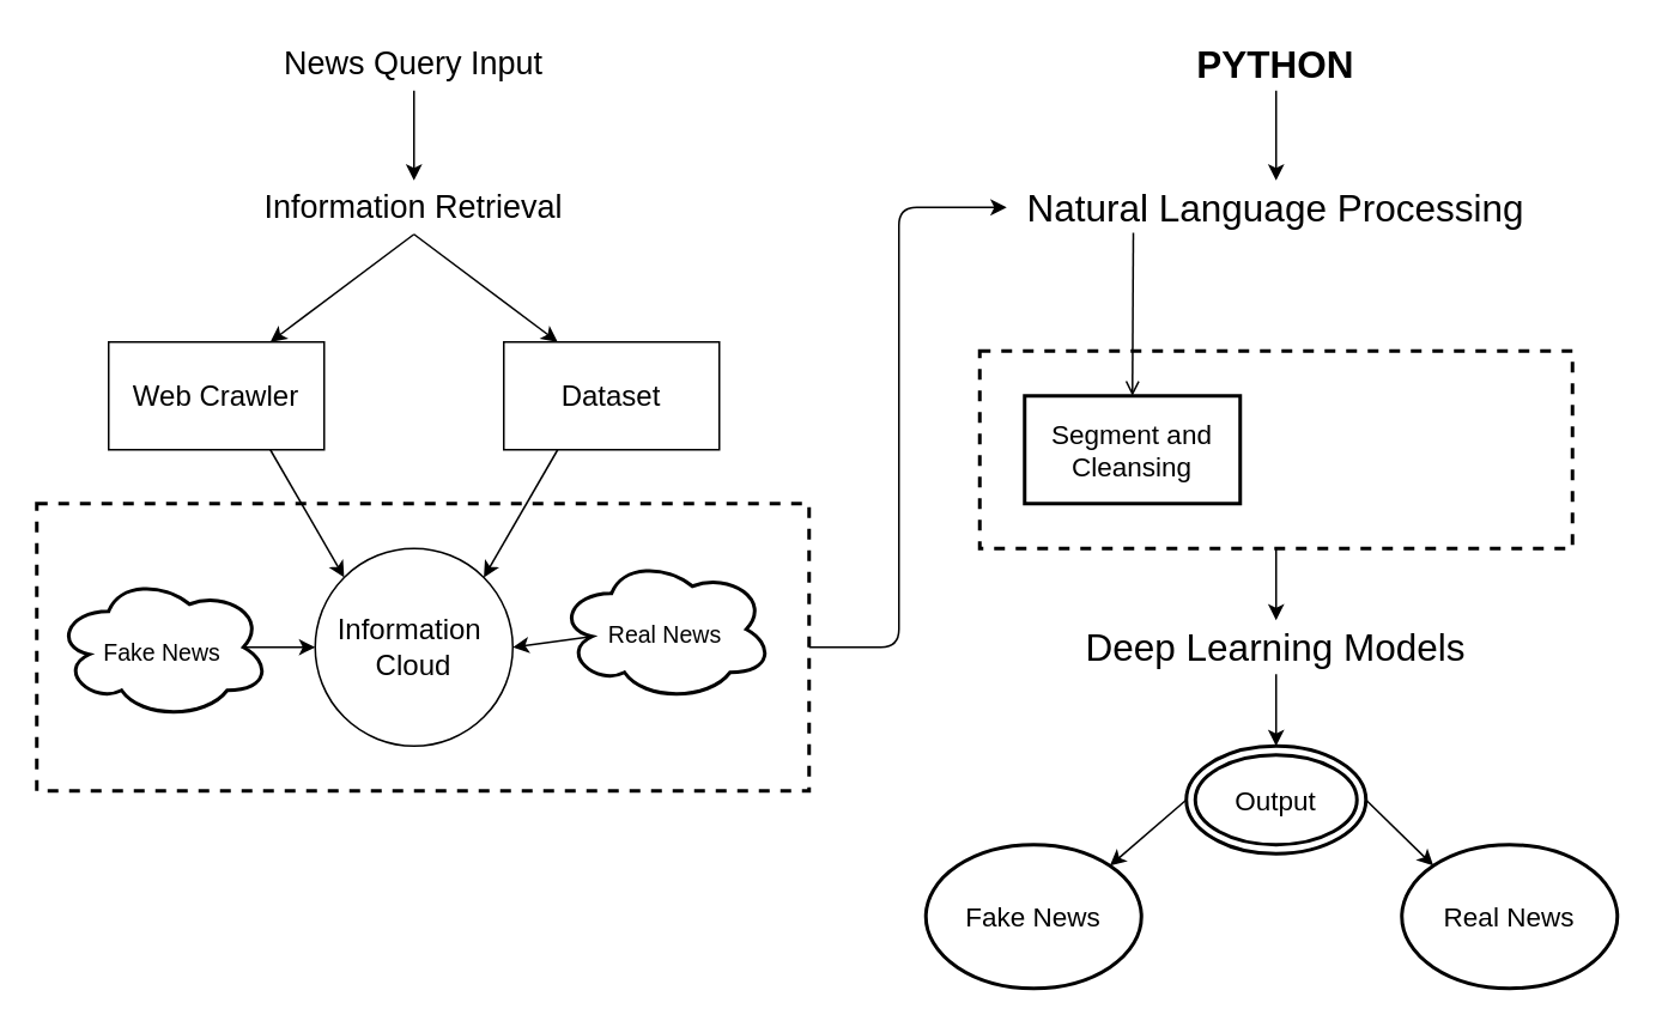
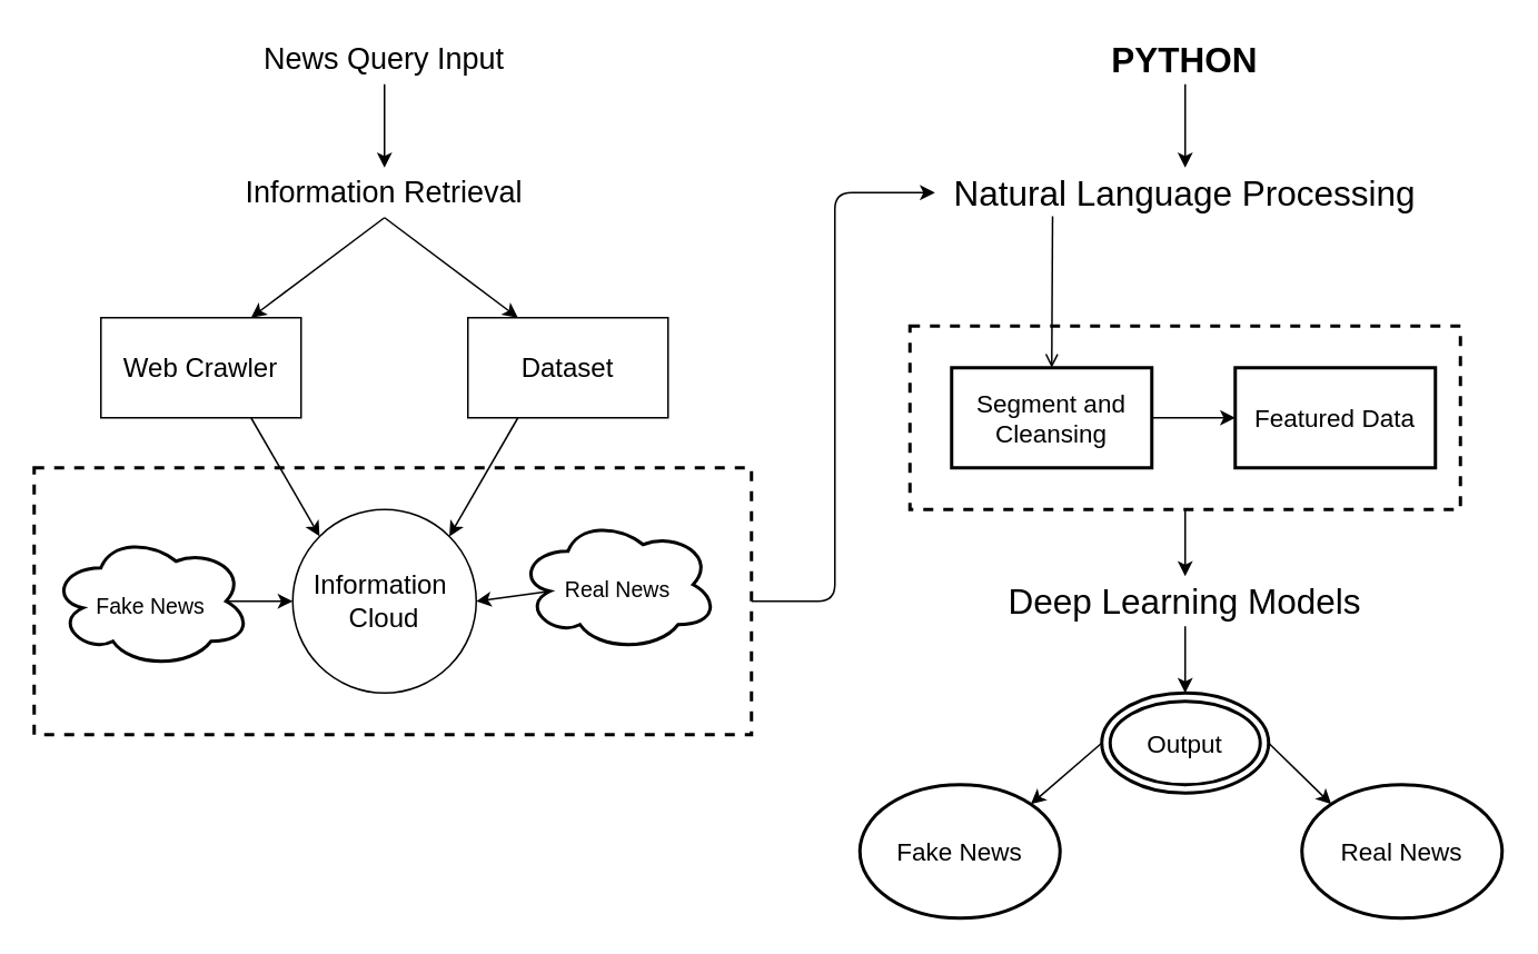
  <mxCell id="0" />
  <mxCell id="1" parent="0" />
  <mxCell id="2" value="" style="rounded=0;whiteSpace=wrap;html=1;fontSize=16;strokeWidth=2;fillColor=none;dashed=1;" vertex="1" parent="1"><mxGeometry x="20" y="280" width="430" height="160" as="geometry" /></mxCell>
  <mxCell id="3" value="News Query Input" style="text;html=1;strokeColor=none;fillColor=none;align=center;verticalAlign=middle;whiteSpace=wrap;rounded=0;strokeWidth=1;fontSize=18;" vertex="1" parent="1"><mxGeometry x="150" y="20" width="160" height="30" as="geometry" /></mxCell>
  <mxCell id="4" value="&lt;font style=&quot;font-size: 16px&quot;&gt;Web Crawler&lt;/font&gt;" style="rounded=0;whiteSpace=wrap;html=1;" vertex="1" parent="1"><mxGeometry x="60" y="190" width="120" height="60" as="geometry" /></mxCell>
  <mxCell id="5" value="Information Retrieval" style="text;html=1;strokeColor=none;fillColor=none;align=center;verticalAlign=middle;whiteSpace=wrap;rounded=0;strokeWidth=1;fontSize=18;" vertex="1" parent="1"><mxGeometry x="135" y="100" width="190" height="30" as="geometry" /></mxCell>
  <mxCell id="6" value="&lt;font style=&quot;font-size: 16px&quot;&gt;Dataset&lt;/font&gt;" style="rounded=0;whiteSpace=wrap;html=1;" vertex="1" parent="1"><mxGeometry x="280" y="190" width="120" height="60" as="geometry" /></mxCell>
  <mxCell id="7" value="" style="endArrow=classic;html=1;fontSize=16;exitX=0.5;exitY=1;exitDx=0;exitDy=0;entryX=0.5;entryY=0;entryDx=0;entryDy=0;" edge="1" parent="1" source="3" target="5"><mxGeometry width="50" height="50" relative="1" as="geometry"><mxPoint x="250" y="290" as="sourcePoint" /><mxPoint x="300" y="240" as="targetPoint" /></mxGeometry></mxCell>
  <mxCell id="8" value="" style="endArrow=classic;html=1;fontSize=16;exitX=0.5;exitY=1;exitDx=0;exitDy=0;entryX=0.75;entryY=0;entryDx=0;entryDy=0;" edge="1" parent="1" source="5" target="4"><mxGeometry width="50" height="50" relative="1" as="geometry"><mxPoint x="250" y="290" as="sourcePoint" /><mxPoint x="300" y="240" as="targetPoint" /></mxGeometry></mxCell>
  <mxCell id="9" value="" style="endArrow=classic;html=1;fontSize=16;exitX=0.5;exitY=1;exitDx=0;exitDy=0;entryX=0.25;entryY=0;entryDx=0;entryDy=0;" edge="1" parent="1" source="5" target="6"><mxGeometry width="50" height="50" relative="1" as="geometry"><mxPoint x="180" y="230" as="sourcePoint" /><mxPoint x="230" y="180" as="targetPoint" /></mxGeometry></mxCell>
  <mxCell id="10" value="Information&amp;nbsp;&lt;br&gt;Cloud" style="ellipse;whiteSpace=wrap;html=1;aspect=fixed;fontSize=16;strokeWidth=1;" vertex="1" parent="1"><mxGeometry x="175" y="305" width="110" height="110" as="geometry" /></mxCell>
  <mxCell id="11" value="" style="endArrow=classic;html=1;fontSize=16;exitX=0.75;exitY=1;exitDx=0;exitDy=0;entryX=0;entryY=0;entryDx=0;entryDy=0;" edge="1" parent="1" source="4" target="10"><mxGeometry width="50" height="50" relative="1" as="geometry"><mxPoint x="180" y="230" as="sourcePoint" /><mxPoint x="230" y="180" as="targetPoint" /></mxGeometry></mxCell>
  <mxCell id="12" value="" style="endArrow=classic;html=1;fontSize=16;exitX=0.25;exitY=1;exitDx=0;exitDy=0;entryX=1;entryY=0;entryDx=0;entryDy=0;" edge="1" parent="1" source="6" target="10"><mxGeometry width="50" height="50" relative="1" as="geometry"><mxPoint x="180" y="230" as="sourcePoint" /><mxPoint x="230" y="180" as="targetPoint" /></mxGeometry></mxCell>
  <mxCell id="13" value="Natural Language Processing" style="text;html=1;strokeColor=none;fillColor=none;align=center;verticalAlign=middle;whiteSpace=wrap;rounded=0;dashed=1;fontSize=21;" vertex="1" parent="1"><mxGeometry x="560" y="100" width="300" height="30" as="geometry" /></mxCell>
  <mxCell id="14" value="&lt;font style=&quot;font-size: 13px&quot;&gt;Fake News&lt;/font&gt;" style="ellipse;shape=cloud;whiteSpace=wrap;html=1;fontSize=21;strokeWidth=2;fillColor=default;" vertex="1" parent="1"><mxGeometry x="30" y="320" width="120" height="80" as="geometry" /></mxCell>
  <mxCell id="15" value="&lt;font style=&quot;font-size: 13px&quot;&gt;Real News&lt;/font&gt;" style="ellipse;shape=cloud;whiteSpace=wrap;html=1;fontSize=21;strokeWidth=2;fillColor=default;" vertex="1" parent="1"><mxGeometry x="310" y="310" width="120" height="80" as="geometry" /></mxCell>
  <mxCell id="16" value="" style="endArrow=classic;html=1;fontSize=13;exitX=0.875;exitY=0.5;exitDx=0;exitDy=0;exitPerimeter=0;entryX=0;entryY=0.5;entryDx=0;entryDy=0;" edge="1" parent="1" source="14" target="10"><mxGeometry width="50" height="50" relative="1" as="geometry"><mxPoint x="180" y="460" as="sourcePoint" /><mxPoint x="230" y="410" as="targetPoint" /></mxGeometry></mxCell>
  <mxCell id="17" value="" style="endArrow=classic;html=1;fontSize=13;entryX=1;entryY=0.5;entryDx=0;entryDy=0;exitX=0.16;exitY=0.55;exitDx=0;exitDy=0;exitPerimeter=0;" edge="1" parent="1" source="15" target="10"><mxGeometry width="50" height="50" relative="1" as="geometry"><mxPoint x="180" y="460" as="sourcePoint" /><mxPoint x="230" y="410" as="targetPoint" /></mxGeometry></mxCell>
  <mxCell id="18" value="" style="endArrow=classic;html=1;fontSize=13;entryX=0;entryY=0.5;entryDx=0;entryDy=0;exitX=1;exitY=0.5;exitDx=0;exitDy=0;" edge="1" parent="1" source="2" target="13"><mxGeometry width="50" height="50" relative="1" as="geometry"><mxPoint x="520" y="370" as="sourcePoint" /><mxPoint x="570" y="320" as="targetPoint" /><Array as="points"><mxPoint x="500" y="360" /><mxPoint x="500" y="115" /></Array></mxGeometry></mxCell>
  <mxCell id="19" value="Segment and Cleansing" style="rounded=0;whiteSpace=wrap;html=1;fontSize=15;strokeWidth=2;fillColor=default;" vertex="1" parent="1"><mxGeometry x="570" y="220" width="120" height="60" as="geometry" /></mxCell>
+ <mxCell id="20" value="Featured Data" style="rounded=0;whiteSpace=wrap;html=1;fontSize=15;strokeWidth=2;fillColor=default;" vertex="1" parent="1"><mxGeometry x="740" y="220" width="120" height="60" as="geometry" /></mxCell>
  <mxCell id="21" value="" style="endArrow=open;html=1;fontSize=15;exitX=0.235;exitY=0.971;exitDx=0;exitDy=0;entryX=0.5;entryY=0;entryDx=0;entryDy=0;exitPerimeter=0;" edge="1" parent="1" source="13" target="19"><mxGeometry width="50" height="50" relative="1" as="geometry"><mxPoint x="650" y="270" as="sourcePoint" /><mxPoint x="700" y="220" as="targetPoint" /></mxGeometry></mxCell>
  <mxCell id="22" value="" style="edgeStyle=none;html=1;fontSize=15;" edge="1" parent="1" source="23" target="26"><mxGeometry relative="1" as="geometry" /></mxCell>
  <mxCell id="23" value="" style="rounded=0;whiteSpace=wrap;html=1;fontSize=15;strokeWidth=2;fillColor=none;dashed=1;" vertex="1" parent="1"><mxGeometry x="545" y="195" width="330" height="110" as="geometry" /></mxCell>
+ <mxCell id="24" value="" style="endArrow=classic;html=1;fontSize=15;exitX=1;exitY=0.5;exitDx=0;exitDy=0;entryX=0;entryY=0.5;entryDx=0;entryDy=0;" edge="1" parent="1" source="19" target="20"><mxGeometry width="50" height="50" relative="1" as="geometry"><mxPoint x="610" y="310" as="sourcePoint" /><mxPoint x="660" y="260" as="targetPoint" /></mxGeometry></mxCell>
  <mxCell id="25" value="" style="edgeStyle=none;html=1;fontSize=15;" edge="1" parent="1" source="26" target="29"><mxGeometry relative="1" as="geometry" /></mxCell>
  <mxCell id="26" value="Deep Learning Models" style="text;html=1;strokeColor=none;fillColor=none;align=center;verticalAlign=middle;whiteSpace=wrap;rounded=0;dashed=1;fontSize=21;" vertex="1" parent="1"><mxGeometry x="560" y="345" width="300" height="30" as="geometry" /></mxCell>
  <mxCell id="27" value="" style="edgeStyle=none;html=1;fontSize=15;" edge="1" parent="1" source="28" target="13"><mxGeometry relative="1" as="geometry" /></mxCell>
  <mxCell id="28" value="&lt;b&gt;PYTHON&lt;/b&gt;" style="text;html=1;strokeColor=none;fillColor=none;align=center;verticalAlign=middle;whiteSpace=wrap;rounded=0;dashed=1;fontSize=21;" vertex="1" parent="1"><mxGeometry x="635" y="20" width="150" height="30" as="geometry" /></mxCell>
  <mxCell id="29" value="Output" style="ellipse;shape=doubleEllipse;whiteSpace=wrap;html=1;fontSize=15;strokeWidth=2;fillColor=default;" vertex="1" parent="1"><mxGeometry x="660" y="415" width="100" height="60" as="geometry" /></mxCell>
  <mxCell id="30" value="Fake News" style="ellipse;whiteSpace=wrap;html=1;fontSize=15;strokeWidth=2;fillColor=default;" vertex="1" parent="1"><mxGeometry x="515" y="470" width="120" height="80" as="geometry" /></mxCell>
  <mxCell id="31" value="Real News" style="ellipse;whiteSpace=wrap;html=1;fontSize=15;strokeWidth=2;fillColor=default;" vertex="1" parent="1"><mxGeometry x="780" y="470" width="120" height="80" as="geometry" /></mxCell>
  <mxCell id="32" value="" style="endArrow=classic;html=1;fontSize=15;exitX=0;exitY=0.5;exitDx=0;exitDy=0;entryX=1;entryY=0;entryDx=0;entryDy=0;" edge="1" parent="1" source="29" target="30"><mxGeometry width="50" height="50" relative="1" as="geometry"><mxPoint x="470" y="430" as="sourcePoint" /><mxPoint x="520" y="380" as="targetPoint" /></mxGeometry></mxCell>
  <mxCell id="33" value="" style="endArrow=classic;html=1;fontSize=15;exitX=1;exitY=0.5;exitDx=0;exitDy=0;entryX=0;entryY=0;entryDx=0;entryDy=0;" edge="1" parent="1" source="29" target="31"><mxGeometry width="50" height="50" relative="1" as="geometry"><mxPoint x="470" y="430" as="sourcePoint" /><mxPoint x="520" y="380" as="targetPoint" /></mxGeometry></mxCell>
